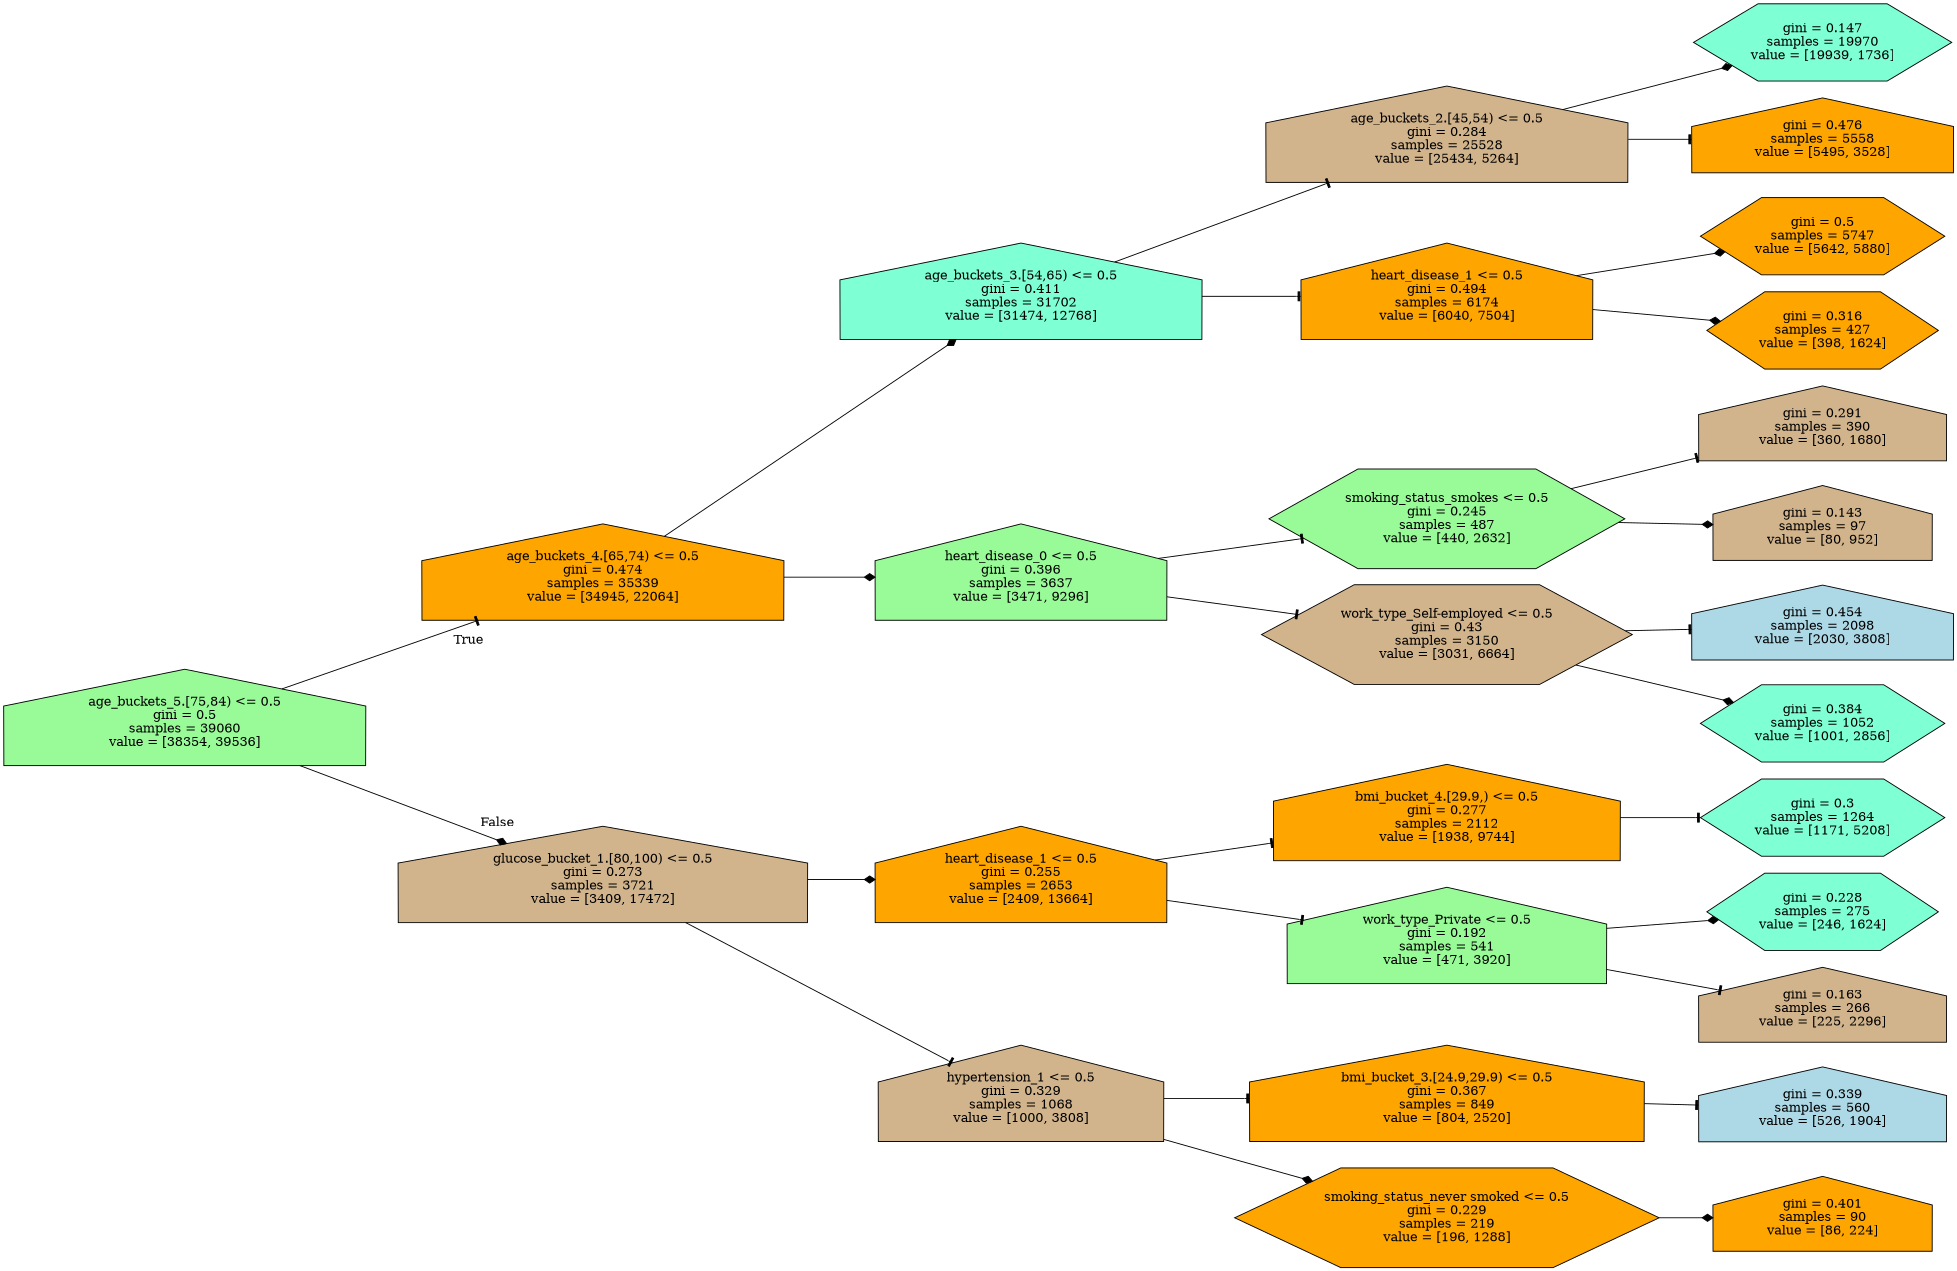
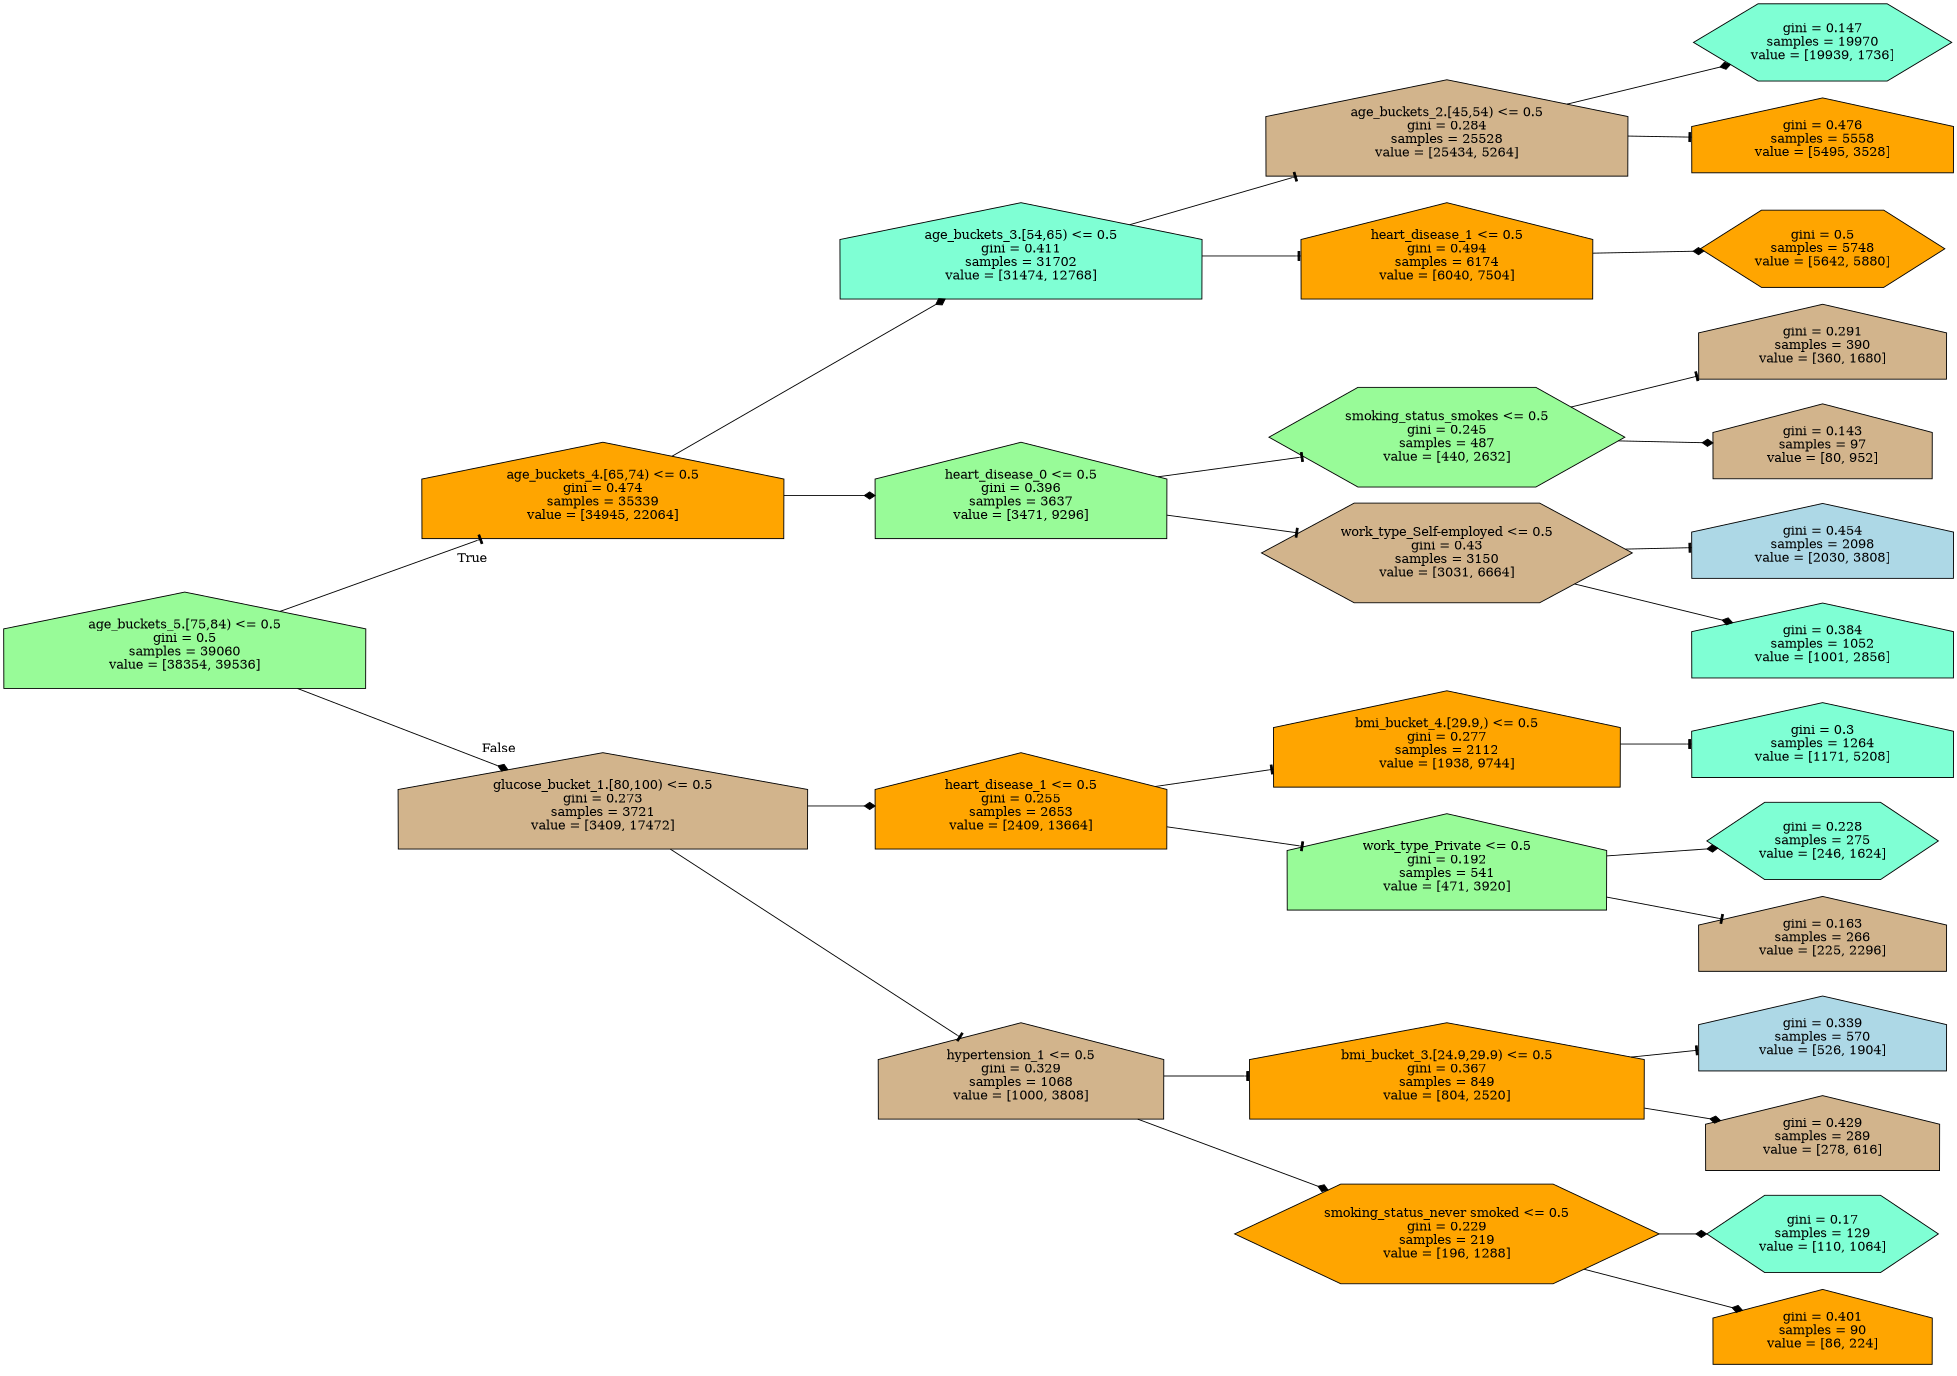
  digraph {
    rankdir=LR
    node [fillcolor=orange shape=house style=filled]
    edge [arrowhead=tee]
    n1 [fillcolor=palegreen label="age_buckets_5.[75,84) <= 0.5\ngini = 0.5\nsamples = 39060\nvalue = [38354, 39536]"]
    n2 [label="age_buckets_4.[65,74) <= 0.5\ngini = 0.474\nsamples = 35339\nvalue = [34945, 22064]"]
    n3 [fillcolor=tan label="glucose_bucket_1.[80,100) <= 0.5\ngini = 0.273\nsamples = 3721\nvalue = [3409, 17472]"]
    n4 [fillcolor=aquamarine label="age_buckets_3.[54,65) <= 0.5\ngini = 0.411\nsamples = 31702\nvalue = [31474, 12768]"]
    n5 [fillcolor=palegreen label="heart_disease_0 <= 0.5\ngini = 0.396\nsamples = 3637\nvalue = [3471, 9296]"]
    n6 [label="heart_disease_1 <= 0.5\ngini = 0.255\nsamples = 2653\nvalue = [2409, 13664]"]
    n7 [fillcolor=tan label="hypertension_1 <= 0.5\ngini = 0.329\nsamples = 1068\nvalue = [1000, 3808]"]
    n8 [fillcolor=tan label="age_buckets_2.[45,54) <= 0.5\ngini = 0.284\nsamples = 25528\nvalue = [25434, 5264]"]
    n9 [label="heart_disease_1 <= 0.5\ngini = 0.494\nsamples = 6174\nvalue = [6040, 7504]"]
    n10 [fillcolor=palegreen label="smoking_status_smokes <= 0.5\ngini = 0.245\nsamples = 487\nvalue = [440, 2632]" shape=hexagon]
    n11 [fillcolor=tan label="work_type_Self-employed <= 0.5\ngini = 0.43\nsamples = 3150\nvalue = [3031, 6664]" shape=hexagon]
    n12 [fillcolor=aquamarine label="gini = 0.147\nsamples = 19970\nvalue = [19939, 1736]" shape=hexagon]
    n13 [label="gini = 0.476\nsamples = 5558\nvalue = [5495, 3528]"]
-   n14 [label="gini = 0.5\nsamples = 5747\nvalue = [5642, 5880]" shape=hexagon]
-   n15 [label="gini = 0.316\nsamples = 427\nvalue = [398, 1624]" shape=hexagon]
+   n14 [label="gini = 0.5\nsamples = 5748\nvalue = [5642, 5880]" shape=hexagon]
    n16 [fillcolor=tan label="gini = 0.291\nsamples = 390\nvalue = [360, 1680]"]
    n17 [fillcolor=tan label="gini = 0.143\nsamples = 97\nvalue = [80, 952]"]
    n18 [fillcolor=lightblue label="gini = 0.454\nsamples = 2098\nvalue = [2030, 3808]"]
-   n19 [fillcolor=aquamarine label="gini = 0.384\nsamples = 1052\nvalue = [1001, 2856]" shape=hexagon]
+   n19 [fillcolor=aquamarine label="gini = 0.384\nsamples = 1052\nvalue = [1001, 2856]"]
    n20 [label="bmi_bucket_4.[29.9,) <= 0.5\ngini = 0.277\nsamples = 2112\nvalue = [1938, 9744]"]
    n21 [fillcolor=palegreen label="work_type_Private <= 0.5\ngini = 0.192\nsamples = 541\nvalue = [471, 3920]"]
    n22 [label="bmi_bucket_3.[24.9,29.9) <= 0.5\ngini = 0.367\nsamples = 849\nvalue = [804, 2520]"]
    n23 [label="smoking_status_never smoked <= 0.5\ngini = 0.229\nsamples = 219\nvalue = [196, 1288]" shape=hexagon]
-   n24 [fillcolor=aquamarine label="gini = 0.3\nsamples = 1264\nvalue = [1171, 5208]" shape=hexagon]
+   n24 [fillcolor=aquamarine label="gini = 0.3\nsamples = 1264\nvalue = [1171, 5208]"]
    n25 [fillcolor=aquamarine label="gini = 0.228\nsamples = 275\nvalue = [246, 1624]" shape=hexagon]
    n26 [fillcolor=tan label="gini = 0.163\nsamples = 266\nvalue = [225, 2296]"]
-   n27 [fillcolor=lightblue label="gini = 0.339\nsamples = 560\nvalue = [526, 1904]"]
+   n27 [fillcolor=lightblue label="gini = 0.339\nsamples = 570\nvalue = [526, 1904]"]
+   n28 [fillcolor=tan label="gini = 0.429\nsamples = 289\nvalue = [278, 616]"]
+   n29 [fillcolor=aquamarine label="gini = 0.17\nsamples = 129\nvalue = [110, 1064]" shape=hexagon]
    n30 [label="gini = 0.401\nsamples = 90\nvalue = [86, 224]"]
    n1 -> n2 [headlabel=True labelangle=45 labeldistance=2.5]
    n1 -> n3 [arrowhead=diamond headlabel=False labelangle=-45 labeldistance=2.5]
    n2 -> n4 [arrowhead=diamond]
    n2 -> n5 [arrowhead=diamond]
    n3 -> n6 [arrowhead=diamond]
    n3 -> n7
    n4 -> n8
    n4 -> n9
    n5 -> n10
    n5 -> n11
    n6 -> n20
    n6 -> n21
    n7 -> n22
    n7 -> n23 [arrowhead=diamond]
    n8 -> n12 [arrowhead=diamond]
    n8 -> n13
    n9 -> n14 [arrowhead=diamond]
-   n9 -> n15 [arrowhead=diamond]
    n10 -> n16
    n10 -> n17 [arrowhead=diamond]
    n11 -> n18
    n11 -> n19 [arrowhead=diamond]
    n20 -> n24
    n21 -> n25 [arrowhead=diamond]
    n21 -> n26
    n22 -> n27
+   n22 -> n28 [arrowhead=diamond]
+   n23 -> n29 [arrowhead=diamond]
    n23 -> n30 [arrowhead=diamond]
  }
